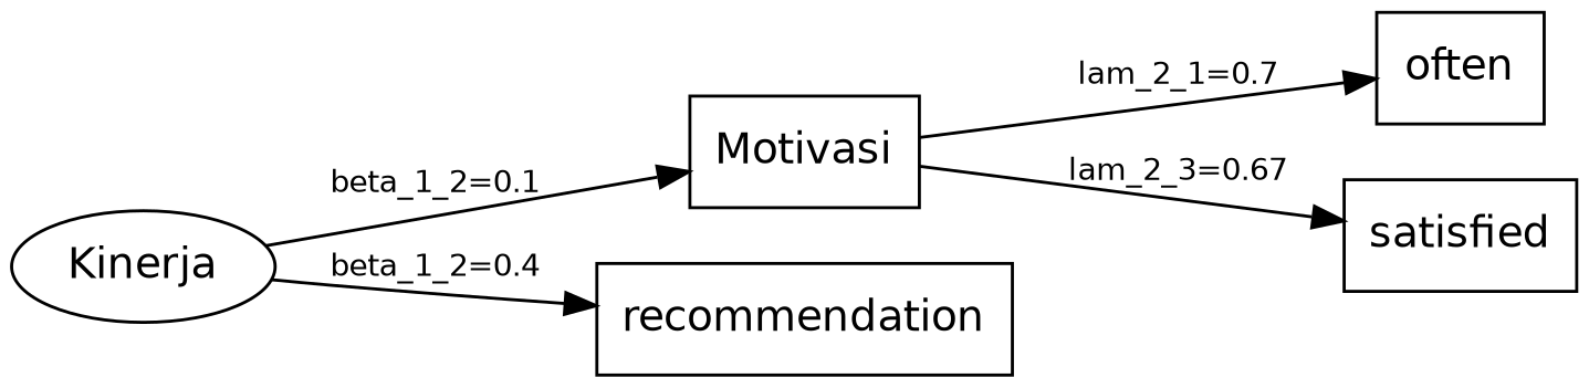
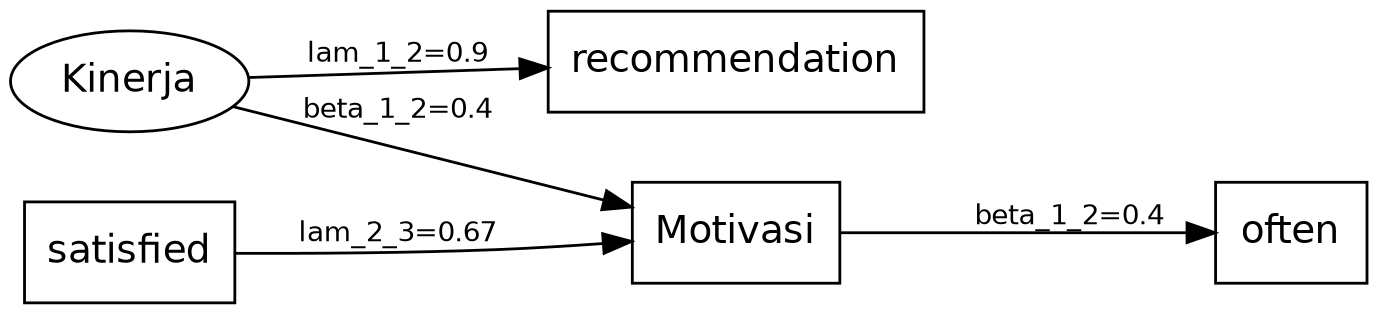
  digraph {
    rankdir=LR
    node [fontname=Helvetica fontsize=14 shape=box]
    edge [fontname=Helvetica fontsize=10]
    Kinerja [shape=ellipse]
    Motivasi
    recommendation
    often
    satisfied
-   Kinerja -> Motivasi [label="beta_1_2=0.1"]
-   Kinerja -> recommendation [label="beta_1_2=0.4"]
-   Motivasi -> often [label="lam_2_1=0.7"]
-   Motivasi -> satisfied [label="lam_2_3=0.67"]
+   Kinerja -> Motivasi [label="beta_1_2=0.4"]
+   Kinerja -> recommendation [label="lam_1_2=0.9"]
+   Motivasi -> often [label="beta_1_2=0.4"]
+   satisfied -> Motivasi [label="lam_2_3=0.67"]
  }
